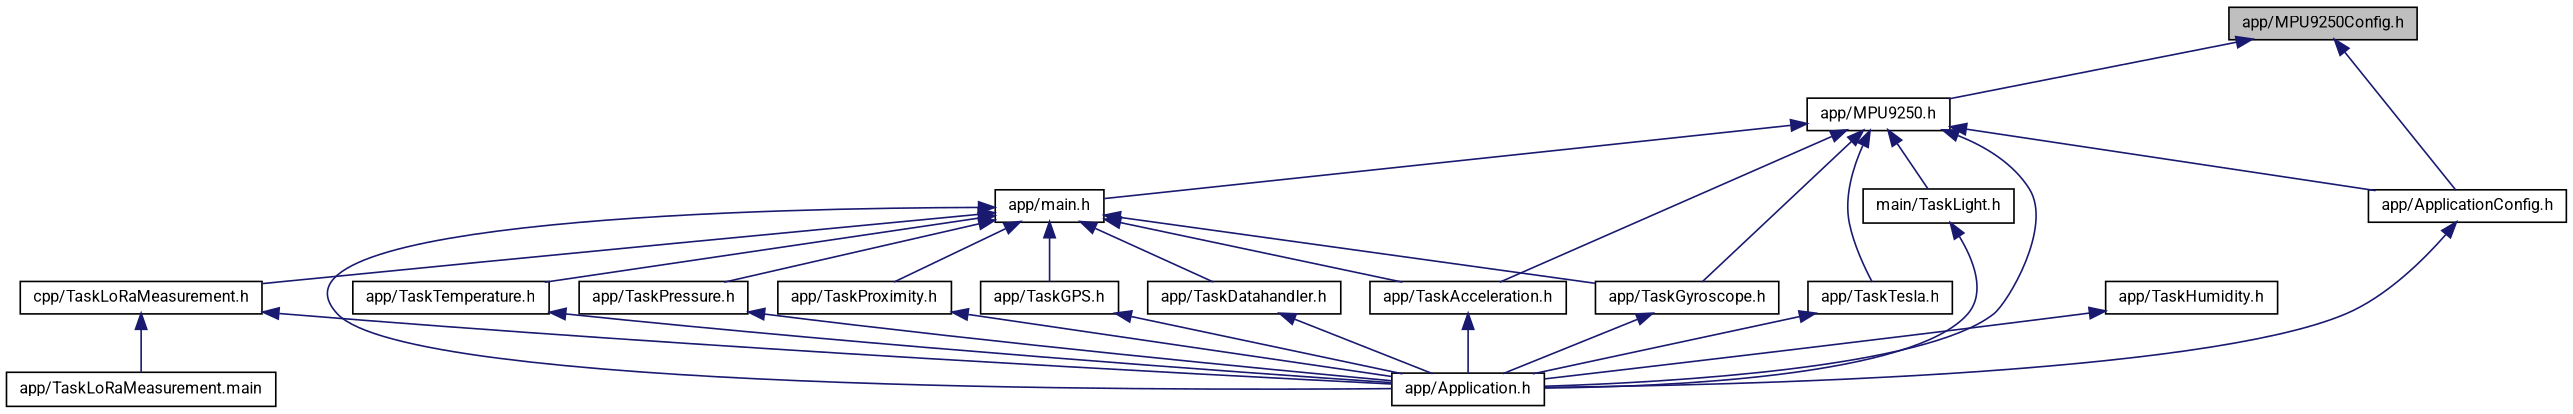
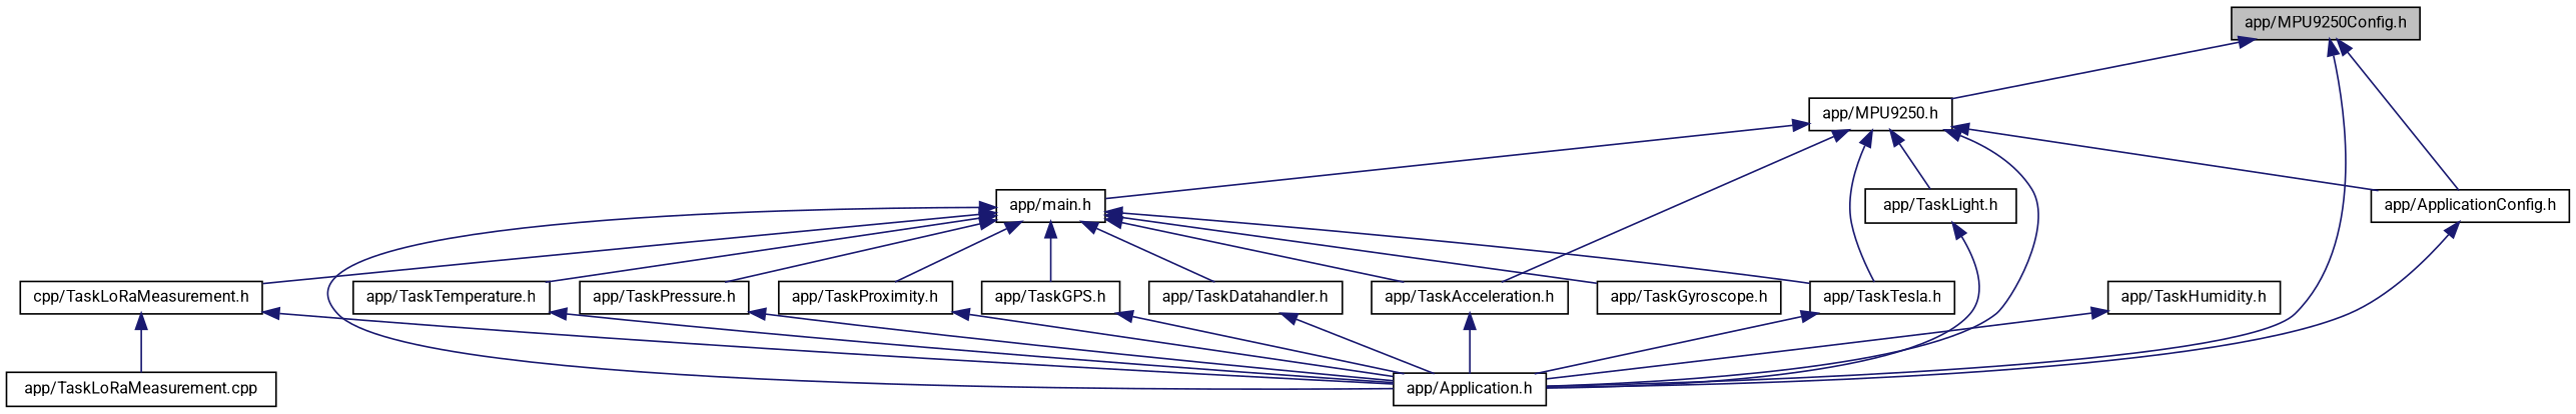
  digraph {
    fontname=Roboto
    node [color=black fillcolor=white fontname=Roboto fontsize=10 shape=record style=filled]
    edge [color=midnightblue dir=back fontname=Roboto fontsize=10 labelfontname=Helvetica labelfontsize=10 style=solid]
    n1 [fillcolor=grey75 fontcolor=black height=0.2 label="app/MPU9250Config.h" width=0.4]
    n2 [height=0.2 label="app/ApplicationConfig.h" width=0.4]
    n3 [height=0.2 label="app/MPU9250.h" width=0.4]
    n4 [height=0.2 label="app/Application.h" width=0.4]
    n5 [height=0.2 label="app/main.h" width=0.4]
    n6 [height=0.2 label="app/TaskAcceleration.h" width=0.4]
    n7 [height=0.2 label="app/TaskGyroscope.h" width=0.4]
    n8 [height=0.2 label="app/TaskTesla.h" width=0.4]
-   n9 [height=0.2 label="main/TaskLight.h" width=0.4]
+   n9 [height=0.2 label="app/TaskLight.h" width=0.4]
    n10 [height=0.2 label="app/TaskTemperature.h" width=0.4]
    n11 [height=0.2 label="app/TaskPressure.h" width=0.4]
    n12 [height=0.2 label="app/TaskProximity.h" width=0.4]
    n13 [height=0.2 label="app/TaskGPS.h" width=0.4]
    n14 [height=0.2 label="cpp/TaskLoRaMeasurement.h" width=0.4]
    n15 [height=0.2 label="app/TaskDatahandler.h" width=0.4]
    n16 [height=0.2 label="app/TaskHumidity.h" width=0.4]
-   n17 [height=0.2 label="app/TaskLoRaMeasurement.main" width=0.4]
+   n17 [height=0.2 label="app/TaskLoRaMeasurement.cpp" width=0.4]
    n1 -> n2
    n1 -> n3
    n2 -> n4
    n3 -> n2
    n3 -> n4
    n3 -> n5
    n3 -> n6
-   n3 -> n7
    n3 -> n8
    n3 -> n9
    n5 -> n4
    n5 -> n6
    n5 -> n7
+   n5 -> n8
    n5 -> n10
    n5 -> n11
    n5 -> n12
    n5 -> n13
    n5 -> n14
    n5 -> n15
    n6 -> n4
-   n7 -> n4
+   n1 -> n4
    n8 -> n4
    n9 -> n4
    n10 -> n4
    n11 -> n4
    n12 -> n4
    n13 -> n4
    n14 -> n4
    n14 -> n17
    n15 -> n4
    n16 -> n4
  }
